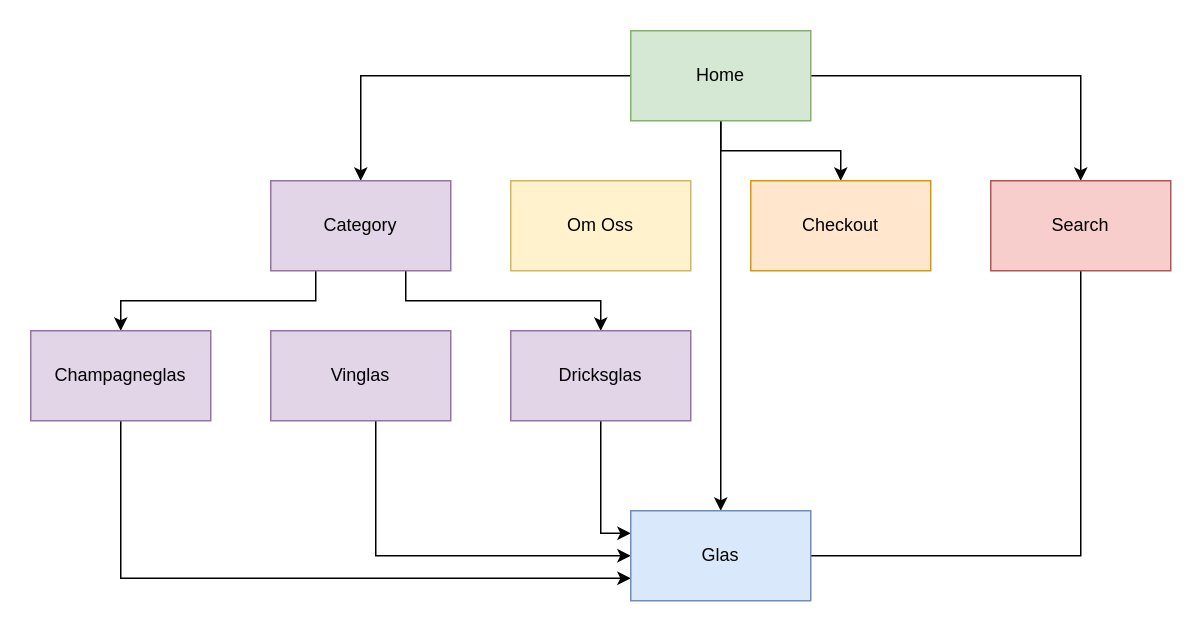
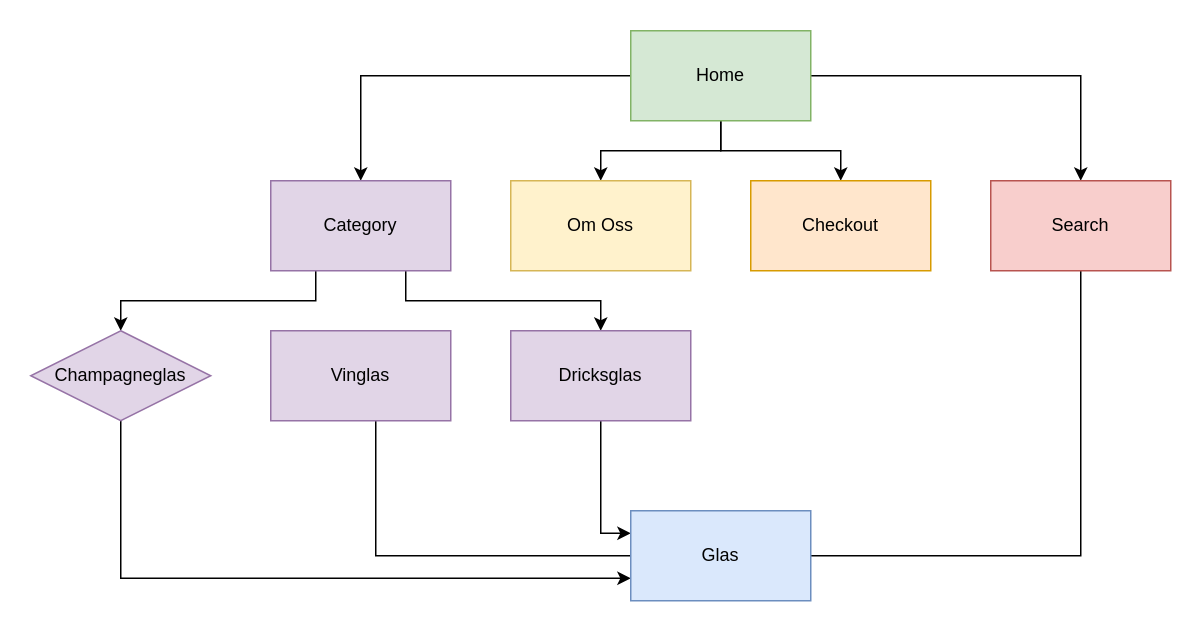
  <mxCell id="0" />
  <mxCell id="1" parent="0" />
  <mxCell id="2" style="edgeStyle=orthogonalEdgeStyle;rounded=0;orthogonalLoop=1;jettySize=auto;html=1;entryX=0.5;entryY=0;entryDx=0;entryDy=0;" edge="1" parent="1" source="6" target="9"><mxGeometry relative="1" as="geometry" /></mxCell>
  <mxCell id="3" style="edgeStyle=orthogonalEdgeStyle;rounded=0;orthogonalLoop=1;jettySize=auto;html=1;entryX=0.5;entryY=0;entryDx=0;entryDy=0;" edge="1" parent="1" source="6" target="12"><mxGeometry relative="1" as="geometry" /></mxCell>
- <mxCell id="4" style="edgeStyle=orthogonalEdgeStyle;rounded=0;orthogonalLoop=1;jettySize=auto;html=1;" edge="1" parent="1" source="6" target="19"><mxGeometry relative="1" as="geometry" /></mxCell>
+ <mxCell id="4" style="edgeStyle=orthogonalEdgeStyle;rounded=0;orthogonalLoop=1;jettySize=auto;html=1;" edge="1" parent="1" source="6" target="20"><mxGeometry relative="1" as="geometry" /></mxCell>
  <mxCell id="5" style="edgeStyle=orthogonalEdgeStyle;rounded=0;orthogonalLoop=1;jettySize=auto;html=1;entryX=0.5;entryY=0;entryDx=0;entryDy=0;" edge="1" parent="1" source="6" target="10"><mxGeometry relative="1" as="geometry" /></mxCell>
  <mxCell id="6" value="Home" style="rounded=0;whiteSpace=wrap;html=1;fillColor=#d5e8d4;strokeColor=#82b366;" vertex="1" parent="1"><mxGeometry x="420" y="20" width="120" height="60" as="geometry" /></mxCell>
  <mxCell id="7" style="edgeStyle=orthogonalEdgeStyle;rounded=0;orthogonalLoop=1;jettySize=auto;html=1;exitX=0.25;exitY=1;exitDx=0;exitDy=0;" edge="1" parent="1" source="9" target="14"><mxGeometry relative="1" as="geometry" /></mxCell>
  <mxCell id="8" style="edgeStyle=orthogonalEdgeStyle;rounded=0;orthogonalLoop=1;jettySize=auto;html=1;entryX=0.5;entryY=0;entryDx=0;entryDy=0;exitX=0.75;exitY=1;exitDx=0;exitDy=0;" edge="1" parent="1" source="9" target="18"><mxGeometry relative="1" as="geometry" /></mxCell>
  <mxCell id="9" value="Category" style="rounded=0;whiteSpace=wrap;html=1;fillColor=#e1d5e7;strokeColor=#9673a6;" vertex="1" parent="1"><mxGeometry x="180" y="120" width="120" height="60" as="geometry" /></mxCell>
  <mxCell id="10" value="Checkout" style="rounded=0;whiteSpace=wrap;html=1;fillColor=#ffe6cc;strokeColor=#d79b00;" vertex="1" parent="1"><mxGeometry x="500" y="120" width="120" height="60" as="geometry" /></mxCell>
  <mxCell id="11" style="edgeStyle=orthogonalEdgeStyle;rounded=0;orthogonalLoop=1;jettySize=auto;html=1;entryX=1;entryY=0.5;entryDx=0;entryDy=0;endArrow=none;" edge="1" parent="1" source="12" target="19"><mxGeometry relative="1" as="geometry"><Array as="points"><mxPoint x="720" y="370" /></Array></mxGeometry></mxCell>
  <mxCell id="12" value="Search" style="rounded=0;whiteSpace=wrap;html=1;fillColor=#f8cecc;strokeColor=#b85450;" vertex="1" parent="1"><mxGeometry x="660" y="120" width="120" height="60" as="geometry" /></mxCell>
  <mxCell id="13" style="edgeStyle=orthogonalEdgeStyle;rounded=0;orthogonalLoop=1;jettySize=auto;html=1;entryX=0;entryY=0.75;entryDx=0;entryDy=0;" edge="1" parent="1" source="14" target="19"><mxGeometry relative="1" as="geometry"><Array as="points"><mxPoint x="80" y="385" /></Array></mxGeometry></mxCell>
- <mxCell id="14" value="Champagneglas" style="rounded=0;whiteSpace=wrap;html=1;fillColor=#e1d5e7;strokeColor=#9673a6;" vertex="1" parent="1"><mxGeometry x="20" y="220" width="120" height="60" as="geometry" /></mxCell>
- <mxCell id="15" style="edgeStyle=orthogonalEdgeStyle;rounded=0;orthogonalLoop=1;jettySize=auto;html=1;entryX=0;entryY=0.5;entryDx=0;entryDy=0;" edge="1" parent="1" source="16" target="19"><mxGeometry relative="1" as="geometry"><Array as="points"><mxPoint x="250" y="370" /></Array></mxGeometry></mxCell>
+ <mxCell id="14" value="Champagneglas" style="rhombus;whiteSpace=wrap;html=1;fillColor=#e1d5e7;strokeColor=#9673a6;" vertex="1" parent="1"><mxGeometry x="20" y="220" width="120" height="60" as="geometry" /></mxCell>
+ <mxCell id="15" style="edgeStyle=orthogonalEdgeStyle;rounded=0;orthogonalLoop=1;jettySize=auto;html=1;entryX=0;entryY=0.5;entryDx=0;entryDy=0;endArrow=none;" edge="1" parent="1" source="16" target="19"><mxGeometry relative="1" as="geometry"><Array as="points"><mxPoint x="250" y="370" /></Array></mxGeometry></mxCell>
  <mxCell id="16" value="Vinglas" style="rounded=0;whiteSpace=wrap;html=1;fillColor=#e1d5e7;strokeColor=#9673a6;" vertex="1" parent="1"><mxGeometry x="180" y="220" width="120" height="60" as="geometry" /></mxCell>
  <mxCell id="17" style="edgeStyle=orthogonalEdgeStyle;rounded=0;orthogonalLoop=1;jettySize=auto;html=1;entryX=0;entryY=0.25;entryDx=0;entryDy=0;" edge="1" parent="1" source="18" target="19"><mxGeometry relative="1" as="geometry" /></mxCell>
  <mxCell id="18" value="Dricksglas" style="rounded=0;whiteSpace=wrap;html=1;fillColor=#e1d5e7;strokeColor=#9673a6;" vertex="1" parent="1"><mxGeometry x="340" y="220" width="120" height="60" as="geometry" /></mxCell>
  <mxCell id="19" value="Glas" style="rounded=0;whiteSpace=wrap;html=1;fillColor=#dae8fc;strokeColor=#6c8ebf;" vertex="1" parent="1"><mxGeometry x="420" y="340" width="120" height="60" as="geometry" /></mxCell>
  <mxCell id="20" value="Om Oss" style="rounded=0;whiteSpace=wrap;html=1;fillColor=#fff2cc;strokeColor=#d6b656;" vertex="1" parent="1"><mxGeometry x="340" y="120" width="120" height="60" as="geometry" /></mxCell>
